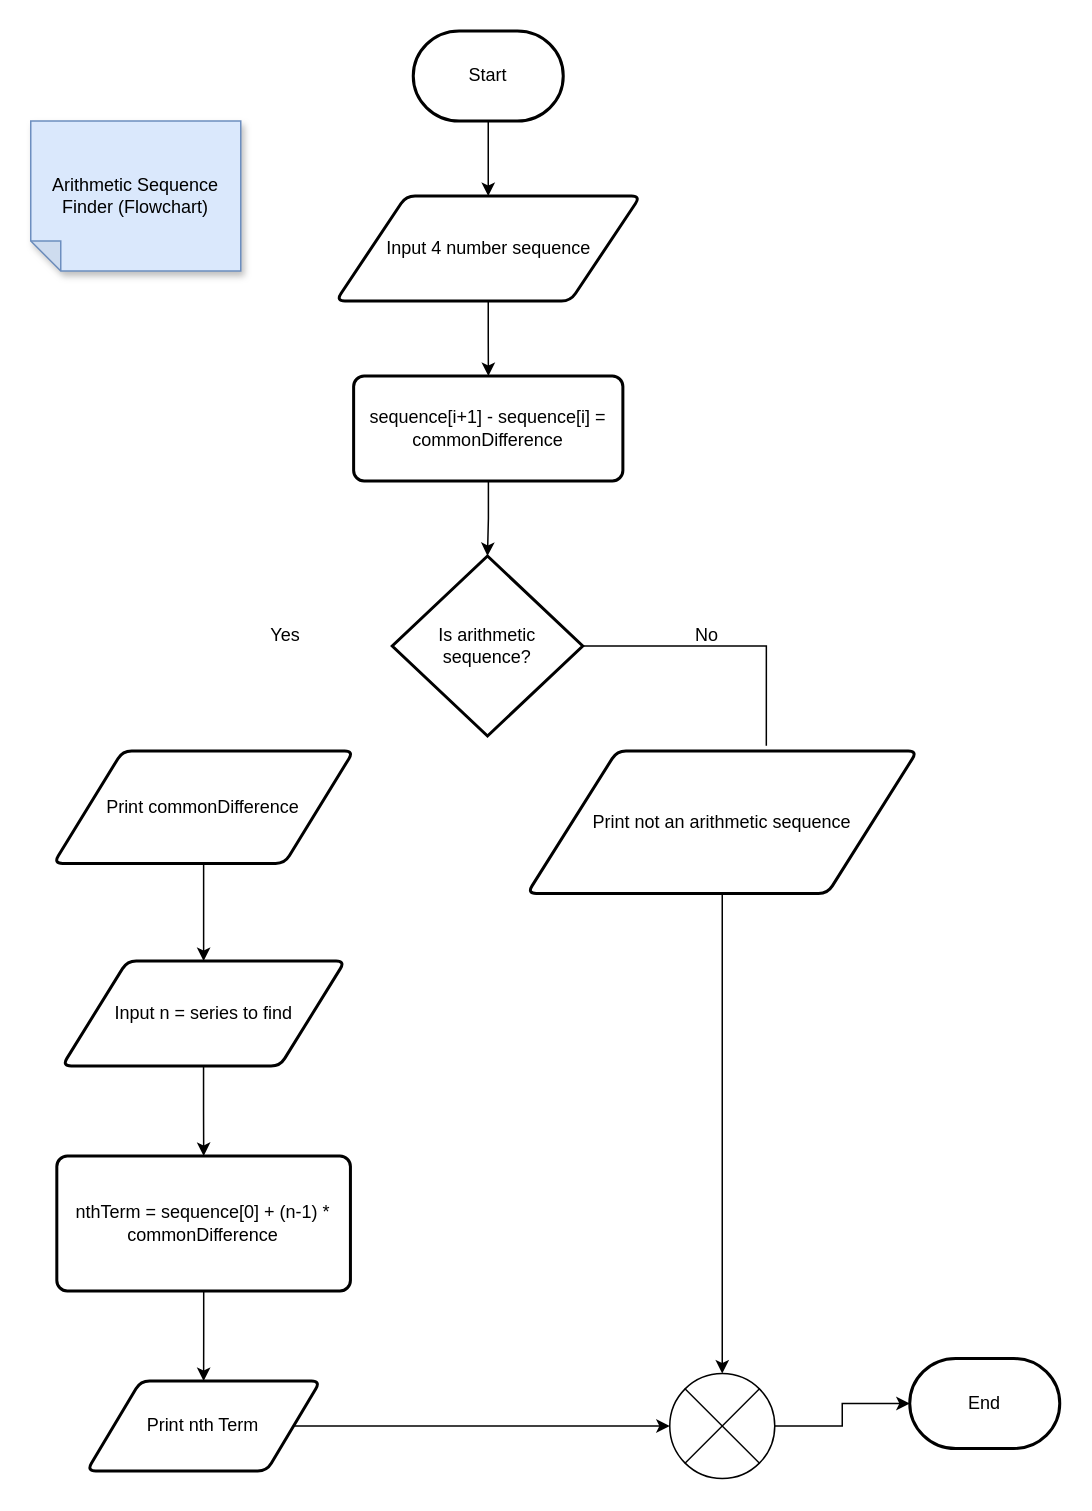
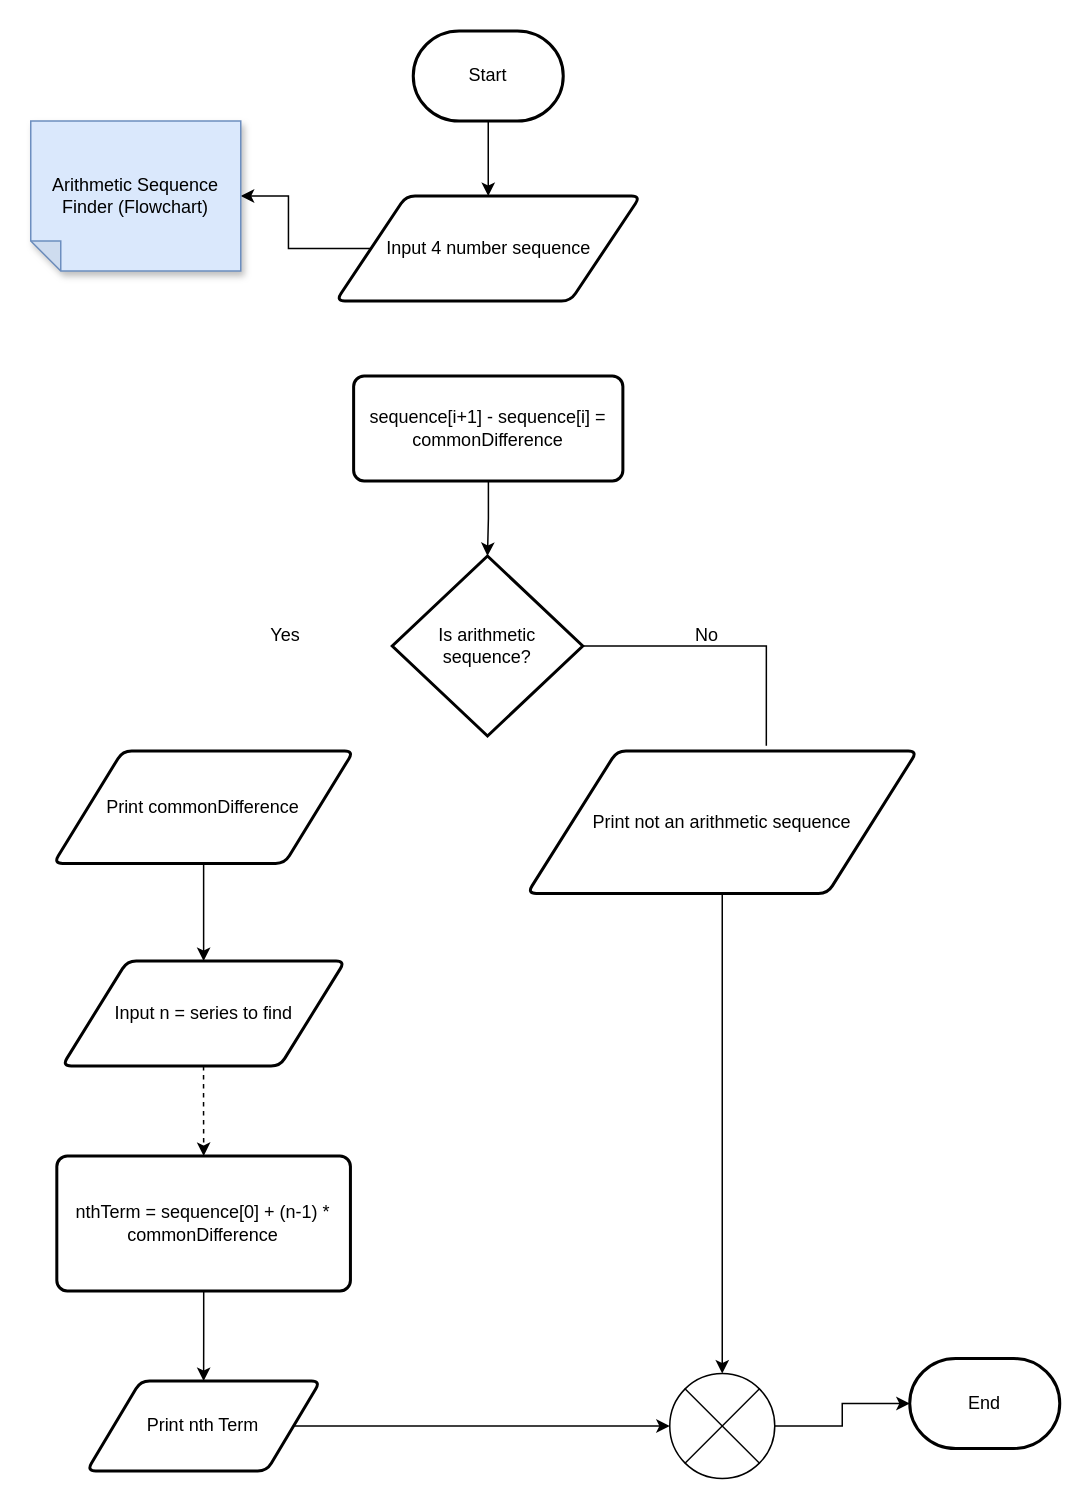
  <mxCell id="0" />
  <mxCell id="1" parent="0" />
- <mxCell id="2" value="" style="edgeStyle=orthogonalEdgeStyle;rounded=0;orthogonalLoop=1;jettySize=auto;html=1;" edge="1" parent="1" source="3" target="5"><mxGeometry relative="1" as="geometry" /></mxCell>
+ <mxCell id="2" value="" style="edgeStyle=orthogonalEdgeStyle;rounded=0;orthogonalLoop=1;jettySize=auto;html=1;" edge="1" parent="1" source="3" target="25"><mxGeometry relative="1" as="geometry" /></mxCell>
  <mxCell id="3" value="Input 4 number sequence&lt;span id=&quot;docs-internal-guid-0ddb6e71-7fff-28ad-6f8a-a734f48ec6af&quot;&gt;&lt;/span&gt;" style="shape=parallelogram;html=1;strokeWidth=2;perimeter=parallelogramPerimeter;whiteSpace=wrap;rounded=1;arcSize=12;size=0.23;" vertex="1" parent="1"><mxGeometry x="223.5" y="130" width="203" height="70" as="geometry" /></mxCell>
  <mxCell id="4" value="" style="edgeStyle=orthogonalEdgeStyle;rounded=0;orthogonalLoop=1;jettySize=auto;html=1;" edge="1" parent="1" source="5" target="6"><mxGeometry relative="1" as="geometry" /></mxCell>
  <mxCell id="5" value="sequence[i+1] - sequence[i] = commonDifference" style="rounded=1;whiteSpace=wrap;html=1;absoluteArcSize=1;arcSize=14;strokeWidth=2;" vertex="1" parent="1"><mxGeometry x="235.25" y="250" width="179.5" height="70" as="geometry" /></mxCell>
  <mxCell id="6" value="Is arithmetic sequence?" style="strokeWidth=2;html=1;shape=mxgraph.flowchart.decision;whiteSpace=wrap;" vertex="1" parent="1"><mxGeometry x="261" y="370" width="127" height="120" as="geometry" /></mxCell>
  <mxCell id="7" style="edgeStyle=orthogonalEdgeStyle;rounded=0;orthogonalLoop=1;jettySize=auto;html=1;entryX=0.5;entryY=0;entryDx=0;entryDy=0;" edge="1" parent="1" source="8" target="14"><mxGeometry relative="1" as="geometry" /></mxCell>
  <mxCell id="8" value="Print commonDifference" style="shape=parallelogram;html=1;strokeWidth=2;perimeter=parallelogramPerimeter;whiteSpace=wrap;rounded=1;arcSize=12;size=0.23;" vertex="1" parent="1"><mxGeometry x="35.25" y="500" width="200" height="75" as="geometry" /></mxCell>
  <mxCell id="9" value="Print not an arithmetic sequence" style="shape=parallelogram;html=1;strokeWidth=2;perimeter=parallelogramPerimeter;whiteSpace=wrap;rounded=1;arcSize=12;size=0.23;" vertex="1" parent="1"><mxGeometry x="351" y="500" width="260" height="95" as="geometry" /></mxCell>
  <mxCell id="10" style="edgeStyle=orthogonalEdgeStyle;rounded=0;orthogonalLoop=1;jettySize=auto;html=1;entryX=0.613;entryY=-0.037;entryDx=0;entryDy=0;entryPerimeter=0;exitX=1;exitY=0.5;exitDx=0;exitDy=0;exitPerimeter=0;endArrow=none;" edge="1" parent="1" source="6" target="9"><mxGeometry relative="1" as="geometry" /></mxCell>
  <mxCell id="11" value="Yes" style="text;strokeColor=none;align=center;fillColor=none;html=1;verticalAlign=middle;whiteSpace=wrap;rounded=0;" vertex="1" parent="1"><mxGeometry x="160" y="408" width="60" height="30" as="geometry" /></mxCell>
  <mxCell id="12" value="No" style="text;strokeColor=none;align=center;fillColor=none;html=1;verticalAlign=middle;whiteSpace=wrap;rounded=0;" vertex="1" parent="1"><mxGeometry x="441" y="408" width="60" height="30" as="geometry" /></mxCell>
- <mxCell id="13" style="edgeStyle=orthogonalEdgeStyle;rounded=0;orthogonalLoop=1;jettySize=auto;html=1;" edge="1" parent="1" source="14" target="16"><mxGeometry relative="1" as="geometry" /></mxCell>
+ <mxCell id="13" style="edgeStyle=orthogonalEdgeStyle;rounded=0;orthogonalLoop=1;jettySize=auto;html=1;dashed=1;" edge="1" parent="1" source="14" target="16"><mxGeometry relative="1" as="geometry" /></mxCell>
  <mxCell id="14" value="Input n = series to find" style="shape=parallelogram;html=1;strokeWidth=2;perimeter=parallelogramPerimeter;whiteSpace=wrap;rounded=1;arcSize=12;size=0.23;" vertex="1" parent="1"><mxGeometry x="40.94" y="640" width="188.62" height="70" as="geometry" /></mxCell>
  <mxCell id="15" style="edgeStyle=orthogonalEdgeStyle;rounded=0;orthogonalLoop=1;jettySize=auto;html=1;entryX=0.5;entryY=0;entryDx=0;entryDy=0;" edge="1" parent="1" source="16" target="17"><mxGeometry relative="1" as="geometry" /></mxCell>
  <mxCell id="16" value="nthTerm = sequence[0] + (n-1) * commonDifference" style="rounded=1;whiteSpace=wrap;html=1;absoluteArcSize=1;arcSize=14;strokeWidth=2;" vertex="1" parent="1"><mxGeometry x="37.38" y="770" width="195.74" height="90" as="geometry" /></mxCell>
  <mxCell id="17" value="Print nth Term" style="shape=parallelogram;html=1;strokeWidth=2;perimeter=parallelogramPerimeter;whiteSpace=wrap;rounded=1;arcSize=12;size=0.23;" vertex="1" parent="1"><mxGeometry x="57.38" y="920" width="155.75" height="60" as="geometry" /></mxCell>
  <mxCell id="18" style="edgeStyle=orthogonalEdgeStyle;rounded=0;orthogonalLoop=1;jettySize=auto;html=1;" edge="1" parent="1" source="19" target="24"><mxGeometry relative="1" as="geometry" /></mxCell>
  <mxCell id="19" value="" style="verticalLabelPosition=bottom;verticalAlign=top;html=1;shape=mxgraph.flowchart.or;" vertex="1" parent="1"><mxGeometry x="446" y="915" width="70" height="70" as="geometry" /></mxCell>
  <mxCell id="20" style="edgeStyle=orthogonalEdgeStyle;rounded=0;orthogonalLoop=1;jettySize=auto;html=1;entryX=0.5;entryY=0;entryDx=0;entryDy=0;entryPerimeter=0;" edge="1" parent="1" source="9" target="19"><mxGeometry relative="1" as="geometry" /></mxCell>
  <mxCell id="21" style="edgeStyle=orthogonalEdgeStyle;rounded=0;orthogonalLoop=1;jettySize=auto;html=1;entryX=0;entryY=0.5;entryDx=0;entryDy=0;entryPerimeter=0;" edge="1" parent="1" source="17" target="19"><mxGeometry relative="1" as="geometry" /></mxCell>
  <mxCell id="22" style="edgeStyle=orthogonalEdgeStyle;rounded=0;orthogonalLoop=1;jettySize=auto;html=1;entryX=0.5;entryY=0;entryDx=0;entryDy=0;" edge="1" parent="1" source="23" target="3"><mxGeometry relative="1" as="geometry" /></mxCell>
  <mxCell id="23" value="Start" style="strokeWidth=2;html=1;shape=mxgraph.flowchart.terminator;whiteSpace=wrap;" vertex="1" parent="1"><mxGeometry x="275" y="20" width="100" height="60" as="geometry" /></mxCell>
  <mxCell id="24" value="End" style="strokeWidth=2;html=1;shape=mxgraph.flowchart.terminator;whiteSpace=wrap;" vertex="1" parent="1"><mxGeometry x="606" y="905" width="100" height="60" as="geometry" /></mxCell>
  <mxCell id="25" value="Arithmetic Sequence Finder (Flowchart)&lt;span id=&quot;docs-internal-guid-42185c96-7fff-5222-3fa1-4afc6ee63f6d&quot;&gt;&lt;/span&gt;" style="shape=note;whiteSpace=wrap;html=1;backgroundOutline=1;darkOpacity=0.05;fillColor=#dae8fc;strokeColor=#6c8ebf;fillStyle=solid;direction=west;gradientDirection=north;shadow=1;size=20;pointerEvents=1;" vertex="1" parent="1"><mxGeometry x="20" y="80" width="140" height="100" as="geometry" /></mxCell>
